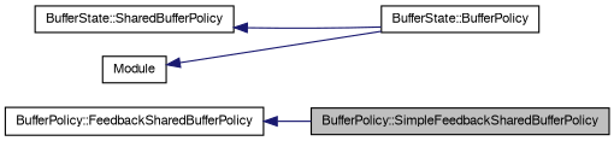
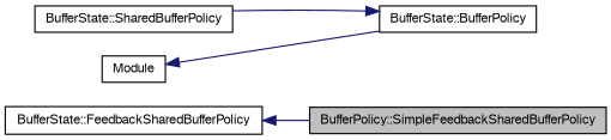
  digraph {
    rankdir=LR
    node [color=black fontname=FreeSans fontsize=10 shape=record]
    edge [color=midnightblue dir=back fontname=FreeSans fontsize=10 labelfontname=FreeSans labelfontsize=10 style=solid]
    n1 [fillcolor=grey75 fontcolor=black height=0.2 label="BufferPolicy::SimpleFeedbackSharedBufferPolicy" style=filled width=0.4]
-   n2 [height=0.2 label="BufferPolicy::FeedbackSharedBufferPolicy" width=0.4]
+   n2 [height=0.2 label="BufferState::FeedbackSharedBufferPolicy" width=0.4]
    n3 [height=0.2 label="BufferState::SharedBufferPolicy" width=0.4]
    n4 [height=0.2 label="BufferState::BufferPolicy" width=0.4]
    n5 [height=0.2 label=Module width=0.4]
    n2 -> n1
-   n3 -> n4
+   n4 -> n3
    n5 -> n4
  }
